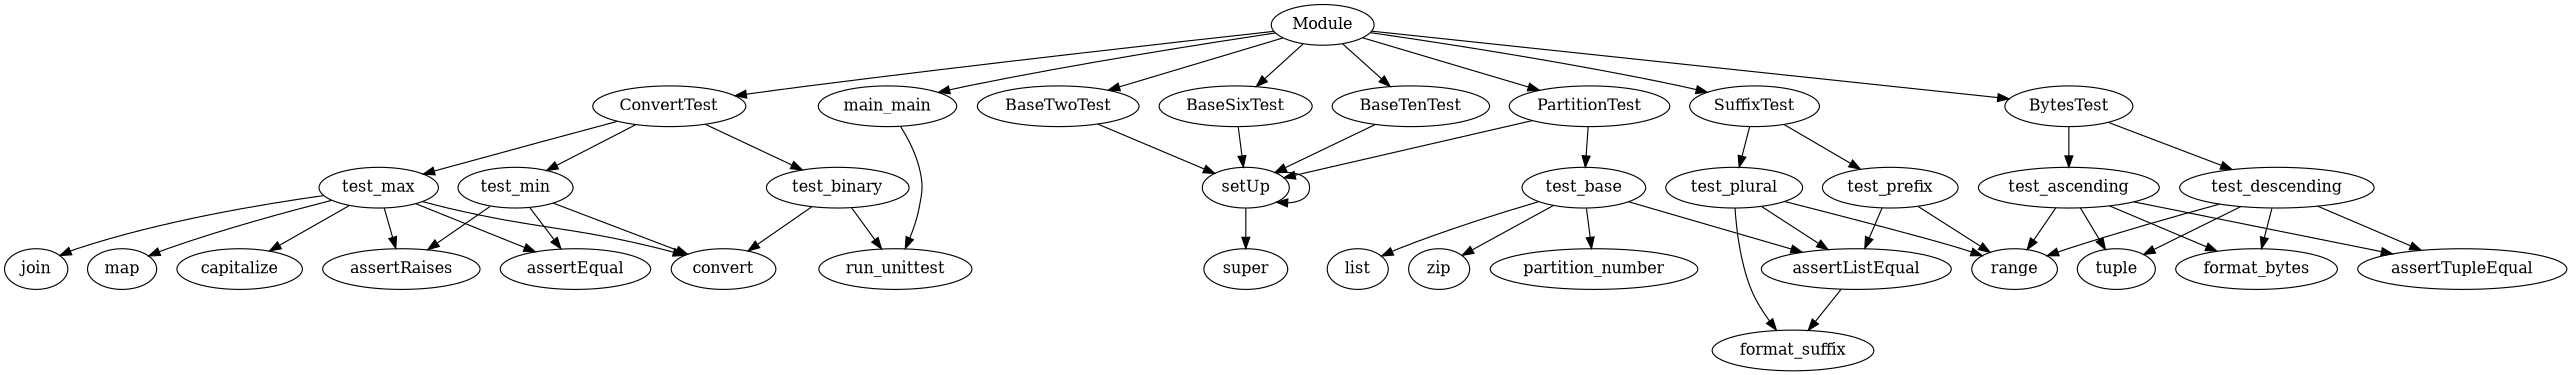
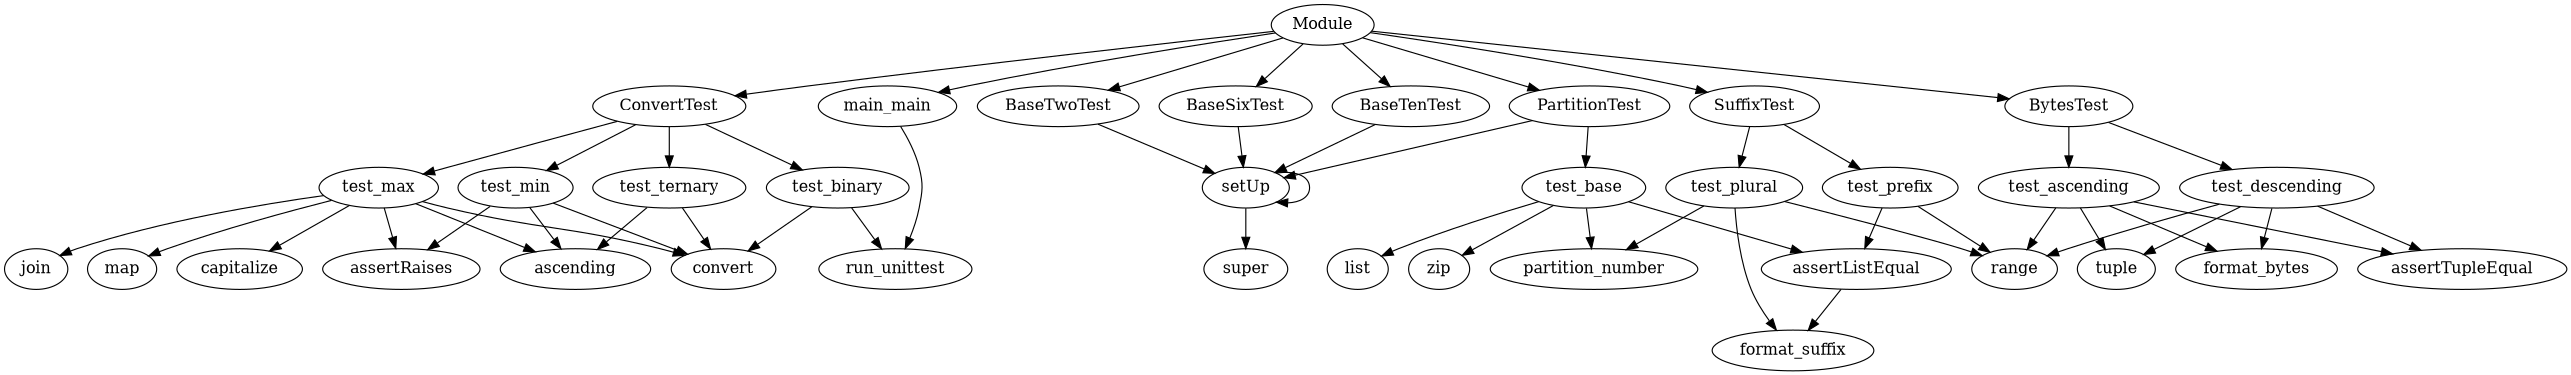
  digraph {
    test_min
-   assertEqual
+   assertEqual [label=ascending]
    convert
    assertRaises
    test_max
    map
    capitalize
    join
+   test_ternary
    test_binary
    run_unittest
    setUp
    super
    test_base
    zip
    list
    partition_number
    assertListEqual
    format_suffix
    test_ascending
    tuple
    format_bytes
    range
    assertTupleEqual
    test_descending
    test_prefix
    test_plural
    n28 [label=main_main]
    Module
    ConvertTest
    PartitionTest
    BaseTwoTest
    BaseSixTest
    BaseTenTest
    BytesTest
    SuffixTest
    test_min -> assertEqual
    test_min -> convert
    test_min -> assertRaises
    test_max -> assertEqual
    test_max -> convert
    test_max -> assertRaises
    test_max -> map
    test_max -> capitalize
    test_max -> join
+   test_ternary -> assertEqual
+   test_ternary -> convert
    test_binary -> convert
    test_binary -> run_unittest
    setUp -> setUp
    setUp -> super
    test_base -> zip
    test_base -> list
    test_base -> partition_number
    test_base -> assertListEqual
    assertListEqual -> format_suffix
    test_ascending -> tuple
    test_ascending -> format_bytes
    test_ascending -> range
    test_ascending -> assertTupleEqual
    test_descending -> tuple
    test_descending -> format_bytes
    test_descending -> range
    test_descending -> assertTupleEqual
    test_prefix -> assertListEqual
    test_prefix -> range
-   test_plural -> assertListEqual
+   test_plural -> partition_number
    test_plural -> format_suffix
    test_plural -> range
    n28 -> run_unittest
    Module -> n28
    Module -> ConvertTest
    Module -> PartitionTest
    Module -> BaseTwoTest
    Module -> BaseSixTest
    Module -> BaseTenTest
    Module -> BytesTest
    Module -> SuffixTest
    ConvertTest -> test_min
    ConvertTest -> test_max
+   ConvertTest -> test_ternary
    ConvertTest -> test_binary
    PartitionTest -> setUp
    PartitionTest -> test_base
    BaseTwoTest -> setUp
    BaseSixTest -> setUp
    BaseTenTest -> setUp
    BytesTest -> test_ascending
    BytesTest -> test_descending
    SuffixTest -> test_prefix
    SuffixTest -> test_plural
  }
